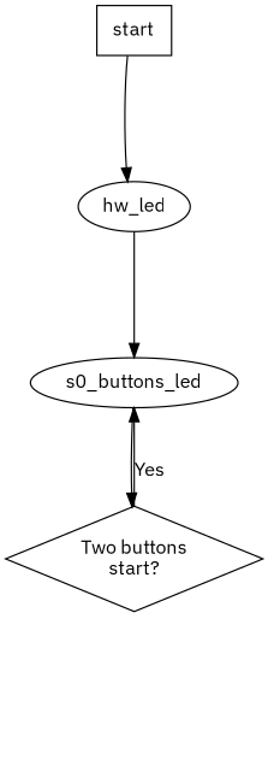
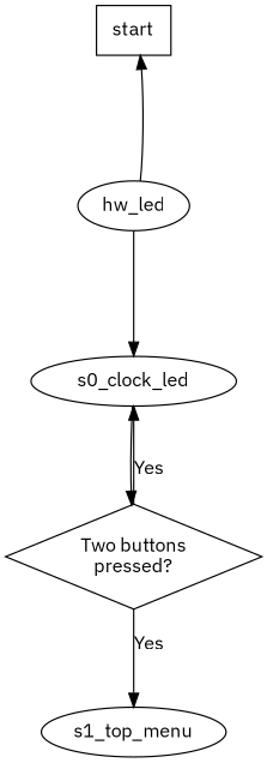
  digraph {
    fontname="IBM Plex Sans"
    ranksep=equally
    node [fontname="IBM Plex Sans"]
    edge [fontname="IBM Plex Sans"]
    start [shape=box]
    n2 [label=hw_led]
-   s0_clock_led [label=s0_buttons_led]
-   n4 [label="Two buttons\nstart?" shape=diamond]
-   start -> n2
+   s0_clock_led
+   n4 [label="Two buttons\npressed?" shape=diamond]
+   s1_top_menu
+   n2 -> start
    n2 -> s0_clock_led
    s0_clock_led -> n4
    n4 -> s0_clock_led [label=Yes]
+   n4 -> s1_top_menu [label=Yes]
  }
